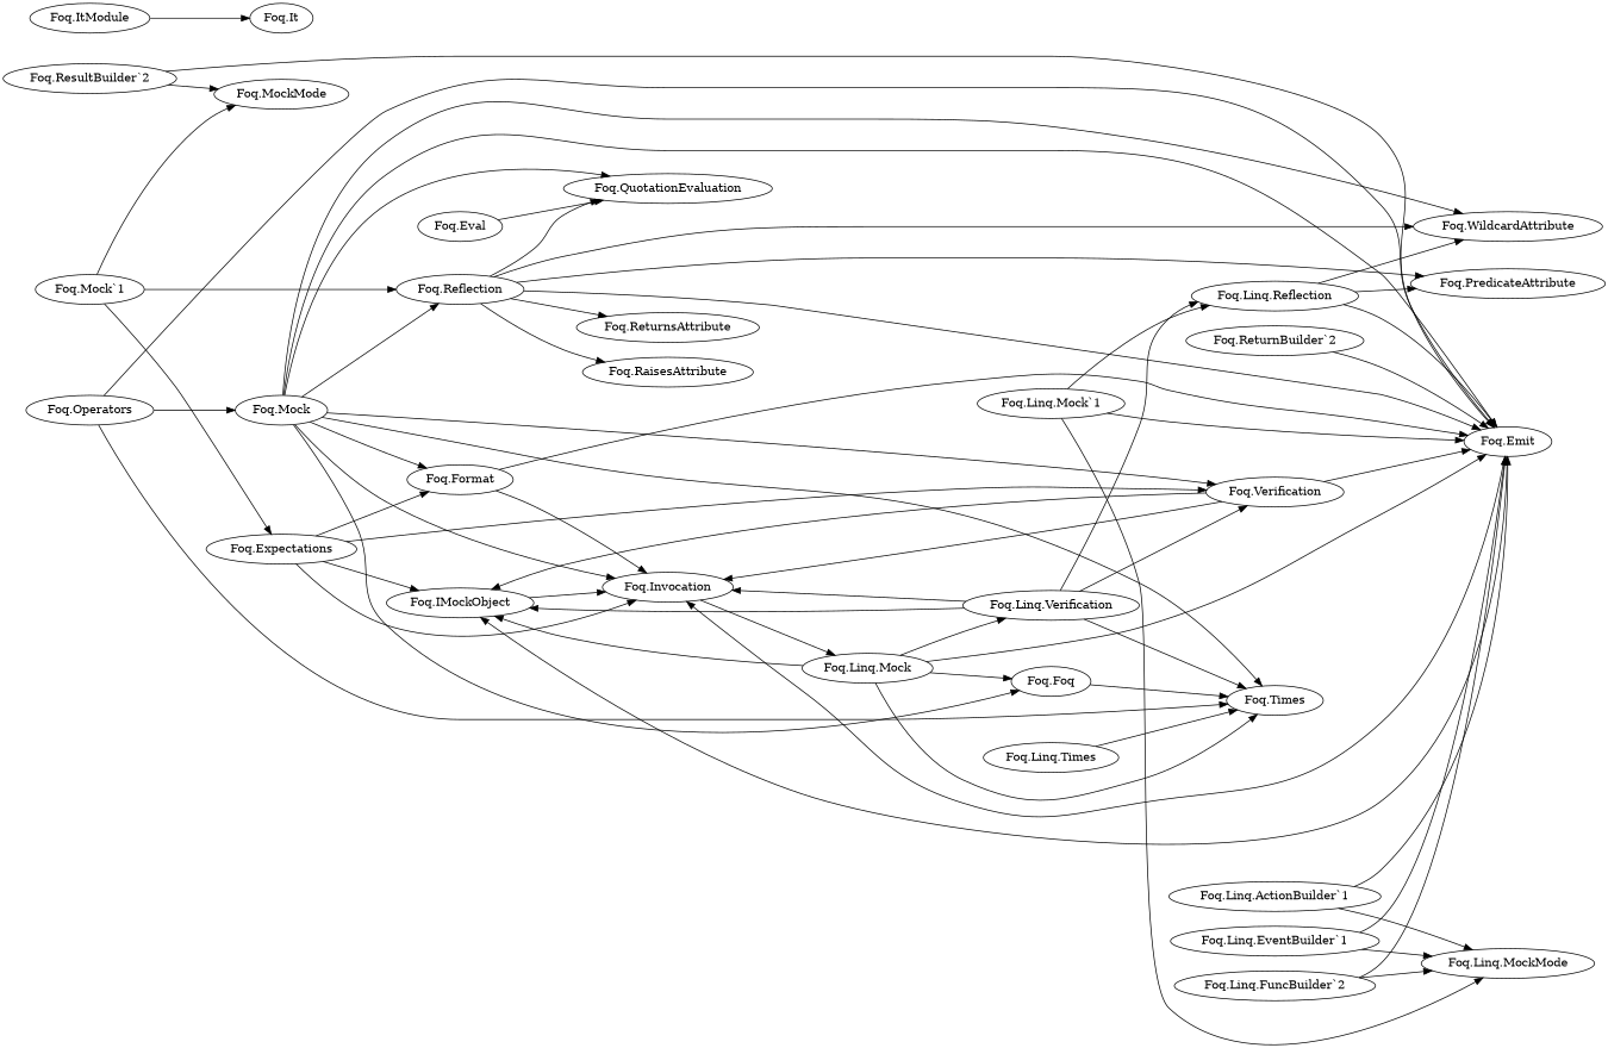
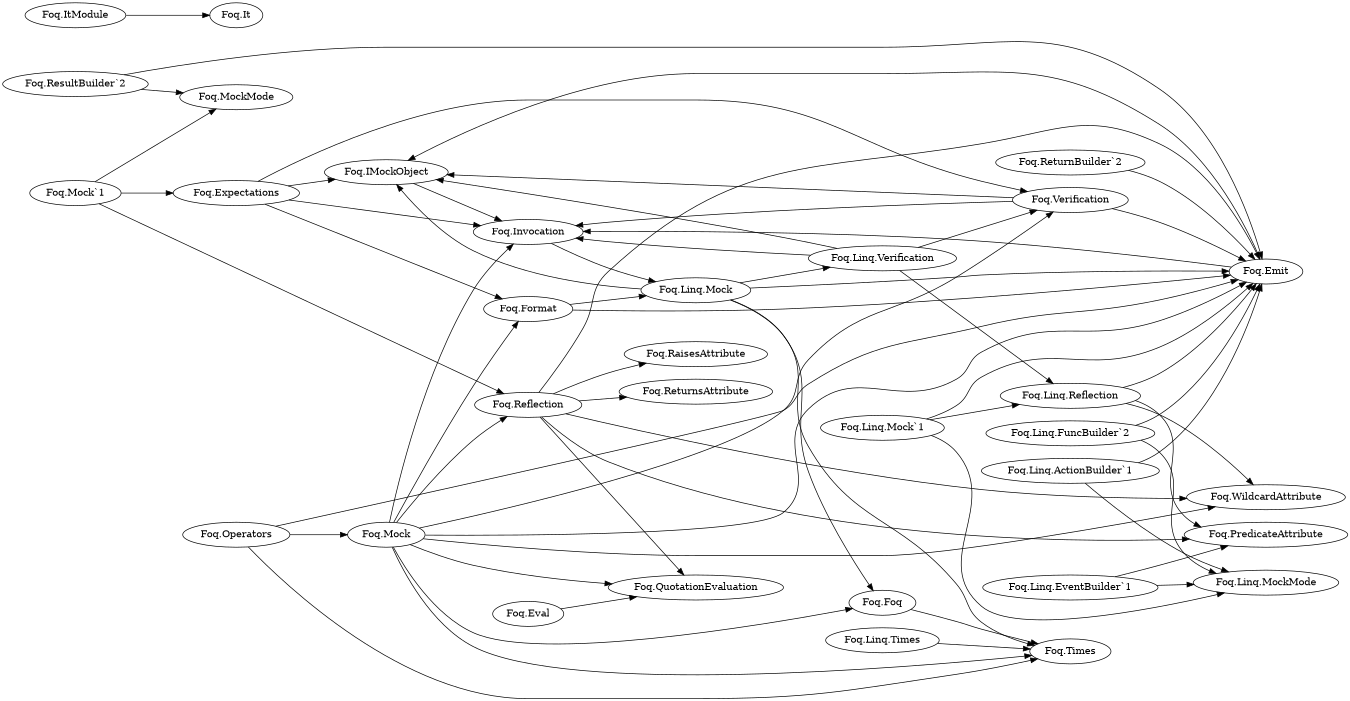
  digraph {
    fontsize=10
    rankdir=LR
    "Foq.IMockObject"
    "Foq.Invocation"
    "Foq.QuotationEvaluation"
    "Foq.Emit"
    "Foq.MockMode"
    "Foq.Format"
    "Foq.Verification"
    "Foq.It"
    "Foq.Linq.MockMode"
    "Foq.Linq.Verification"
    "Foq.Times"
    n12 [label="Foq.Foq"]
    "Foq.Linq.Reflection"
    "Foq.PredicateAttribute"
    "Foq.WildcardAttribute"
    "Foq.Reflection"
    "Foq.Expectations"
    "Foq.Mock"
    "Foq.RaisesAttribute"
    "Foq.ReturnsAttribute"
    "Foq.Linq.Mock"
    "Foq.Eval"
    "Foq.ItModule"
    "Foq.Linq.ActionBuilder`1"
    "Foq.Linq.EventBuilder`1"
    "Foq.Linq.FuncBuilder`2"
    "Foq.Linq.Mock`1"
    "Foq.Linq.Times"
    "Foq.Mock`1"
    "Foq.Operators"
    "Foq.ResultBuilder`2"
    "Foq.ReturnBuilder`2"
    subgraph sub_1 {
      rank=none
      "Foq.IMockObject"
      "Foq.Invocation"
    }
    subgraph sub_2 {
      rank=none
      "Foq.QuotationEvaluation"
    }
    subgraph sub_3 {
      rank=none
      "Foq.Emit"
      "Foq.MockMode"
    }
    subgraph sub_4 {
      rank=none
      "Foq.IMockObject"
      "Foq.Invocation"
      "Foq.Format"
      "Foq.Verification"
    }
    subgraph sub_5 {
      rank=none
      "Foq.Invocation"
      "Foq.Emit"
    }
    subgraph sub_6 {
      rank=none
      "Foq.Invocation"
    }
    subgraph sub_7 {
      rank=none
      "Foq.It"
    }
    subgraph sub_8 {
      rank=none
      "Foq.Emit"
    }
    subgraph sub_9 {
      rank=none
      "Foq.Emit"
      "Foq.Linq.MockMode"
    }
    subgraph sub_10 {
      rank=none
      "Foq.Emit"
      "Foq.Linq.MockMode"
    }
    subgraph sub_11 {
      rank=none
      "Foq.Emit"
      "Foq.Linq.MockMode"
    }
    subgraph sub_12 {
      rank=none
      "Foq.IMockObject"
      "Foq.Invocation"
      "Foq.Emit"
      "Foq.Linq.Verification"
      "Foq.Times"
      n12
    }
    subgraph sub_13 {
      rank=none
      "Foq.Emit"
      "Foq.Linq.MockMode"
      "Foq.Linq.Reflection"
    }
    subgraph sub_14 {
      rank=none
      "Foq.Emit"
      "Foq.PredicateAttribute"
      "Foq.WildcardAttribute"
    }
    subgraph sub_15 {
      rank=none
      "Foq.Times"
    }
    subgraph sub_16 {
      rank=none
      "Foq.IMockObject"
      "Foq.Invocation"
      "Foq.Verification"
      "Foq.Times"
      "Foq.Linq.Reflection"
    }
    subgraph sub_17 {
      rank=none
      "Foq.IMockObject"
      "Foq.Invocation"
      "Foq.QuotationEvaluation"
      "Foq.Emit"
      "Foq.Format"
      "Foq.Verification"
      "Foq.Times"
      n12
      "Foq.Reflection"
    }
    subgraph sub_18 {
      rank=none
      "Foq.Emit"
      "Foq.MockMode"
      "Foq.Reflection"
      "Foq.Expectations"
    }
    subgraph sub_19 {
      rank=none
      "Foq.Emit"
      "Foq.Times"
      "Foq.Mock"
    }
    subgraph sub_20 {
      rank=none
      "Foq.QuotationEvaluation"
      "Foq.Emit"
      "Foq.PredicateAttribute"
      "Foq.WildcardAttribute"
      "Foq.RaisesAttribute"
      "Foq.ReturnsAttribute"
    }
    subgraph sub_21 {
      rank=none
      "Foq.Emit"
      "Foq.MockMode"
    }
    subgraph sub_22 {
      rank=none
      "Foq.Times"
    }
    subgraph sub_23 {
      rank=none
      "Foq.IMockObject"
      "Foq.Invocation"
      "Foq.Emit"
    }
    "Foq.IMockObject" -> "Foq.Invocation"
    "Foq.Invocation" -> "Foq.Linq.Mock"
    "Foq.Emit" -> "Foq.IMockObject"
    "Foq.Emit" -> "Foq.Invocation"
-   "Foq.Format" -> "Foq.Invocation"
+   "Foq.Format" -> "Foq.Linq.Mock"
    "Foq.Format" -> "Foq.Emit"
    "Foq.Verification" -> "Foq.IMockObject"
    "Foq.Verification" -> "Foq.Invocation"
    "Foq.Verification" -> "Foq.Emit"
    "Foq.Linq.Verification" -> "Foq.IMockObject"
    "Foq.Linq.Verification" -> "Foq.Invocation"
    "Foq.Linq.Verification" -> "Foq.Verification"
-   "Foq.Linq.Verification" -> "Foq.Times"
    "Foq.Linq.Verification" -> "Foq.Linq.Reflection"
    n12 -> "Foq.Times"
    "Foq.Linq.Reflection" -> "Foq.Emit"
    "Foq.Linq.Reflection" -> "Foq.PredicateAttribute"
    "Foq.Linq.Reflection" -> "Foq.WildcardAttribute"
    "Foq.Reflection" -> "Foq.QuotationEvaluation"
    "Foq.Reflection" -> "Foq.Emit"
    "Foq.Reflection" -> "Foq.PredicateAttribute"
    "Foq.Reflection" -> "Foq.WildcardAttribute"
    "Foq.Reflection" -> "Foq.RaisesAttribute"
    "Foq.Reflection" -> "Foq.ReturnsAttribute"
    "Foq.Expectations" -> "Foq.IMockObject"
    "Foq.Expectations" -> "Foq.Invocation"
    "Foq.Expectations" -> "Foq.Format"
    "Foq.Expectations" -> "Foq.Verification"
    "Foq.Mock" -> "Foq.Invocation"
    "Foq.Mock" -> "Foq.QuotationEvaluation"
    "Foq.Mock" -> "Foq.Emit"
    "Foq.Mock" -> "Foq.Format"
    "Foq.Mock" -> "Foq.Verification"
    "Foq.Mock" -> "Foq.Times"
    "Foq.Mock" -> n12
    "Foq.Mock" -> "Foq.WildcardAttribute"
    "Foq.Mock" -> "Foq.Reflection"
    "Foq.Linq.Mock" -> "Foq.IMockObject"
    "Foq.Linq.Mock" -> "Foq.Emit"
    "Foq.Linq.Mock" -> "Foq.Linq.Verification"
    "Foq.Linq.Mock" -> "Foq.Times"
    "Foq.Linq.Mock" -> n12
    "Foq.Eval" -> "Foq.QuotationEvaluation"
    "Foq.ItModule" -> "Foq.It"
    "Foq.Linq.ActionBuilder`1" -> "Foq.Emit"
    "Foq.Linq.ActionBuilder`1" -> "Foq.Linq.MockMode"
-   "Foq.Linq.EventBuilder`1" -> "Foq.Emit"
+   "Foq.Linq.EventBuilder`1" -> "Foq.PredicateAttribute"
    "Foq.Linq.EventBuilder`1" -> "Foq.Linq.MockMode"
    "Foq.Linq.FuncBuilder`2" -> "Foq.Emit"
    "Foq.Linq.FuncBuilder`2" -> "Foq.Linq.MockMode"
    "Foq.Linq.Mock`1" -> "Foq.Emit"
    "Foq.Linq.Mock`1" -> "Foq.Linq.MockMode"
    "Foq.Linq.Mock`1" -> "Foq.Linq.Reflection"
    "Foq.Linq.Times" -> "Foq.Times"
    "Foq.Mock`1" -> "Foq.MockMode"
    "Foq.Mock`1" -> "Foq.Reflection"
    "Foq.Mock`1" -> "Foq.Expectations"
    "Foq.Operators" -> "Foq.Emit"
    "Foq.Operators" -> "Foq.Times"
    "Foq.Operators" -> "Foq.Mock"
    "Foq.ResultBuilder`2" -> "Foq.Emit"
    "Foq.ResultBuilder`2" -> "Foq.MockMode"
    "Foq.ReturnBuilder`2" -> "Foq.Emit"
  }
